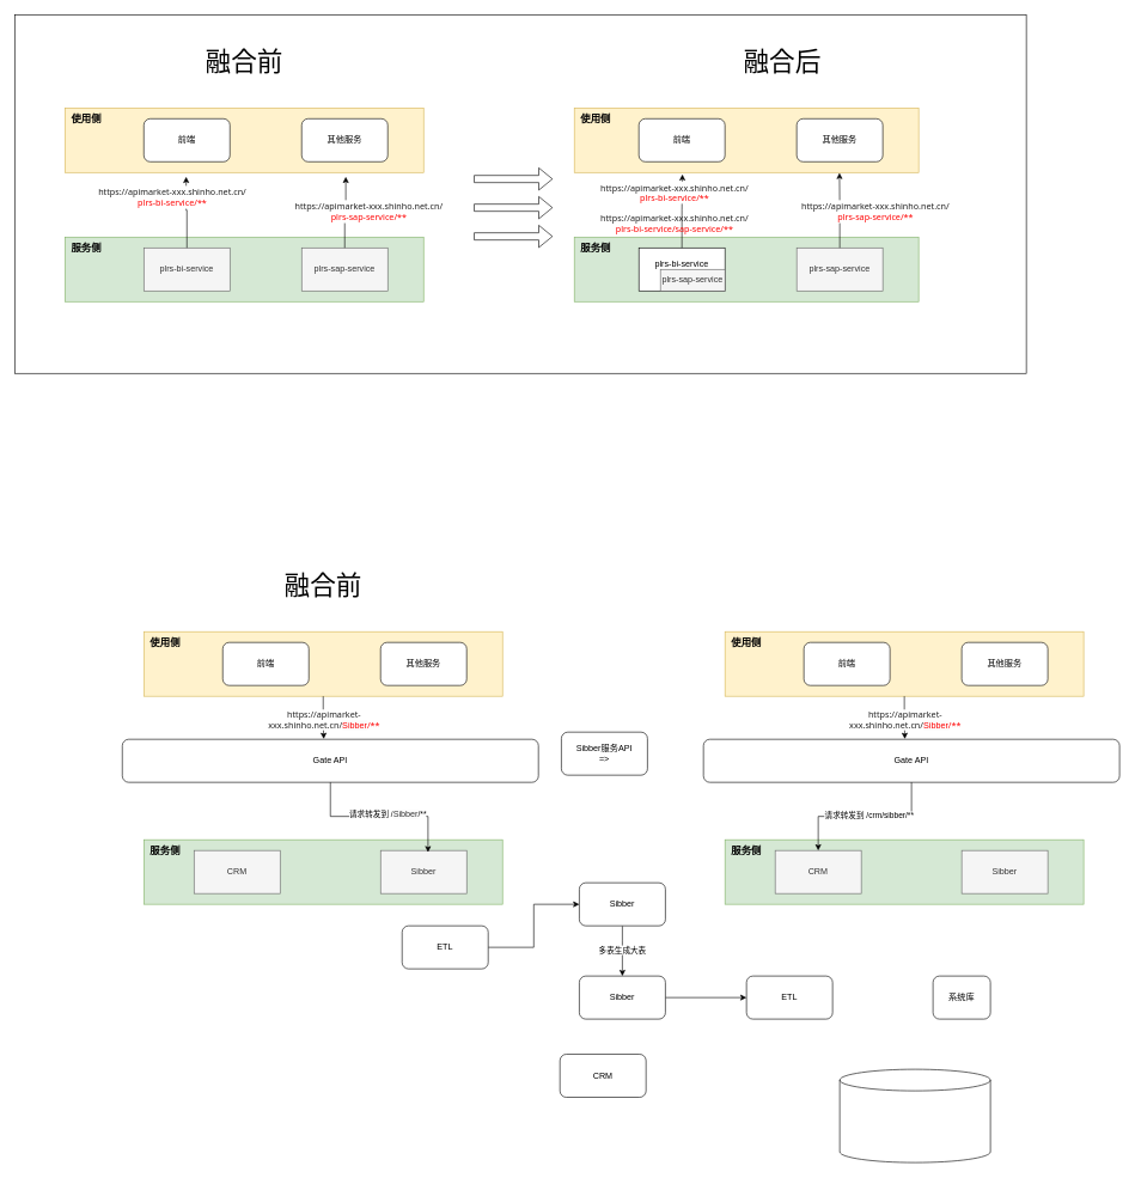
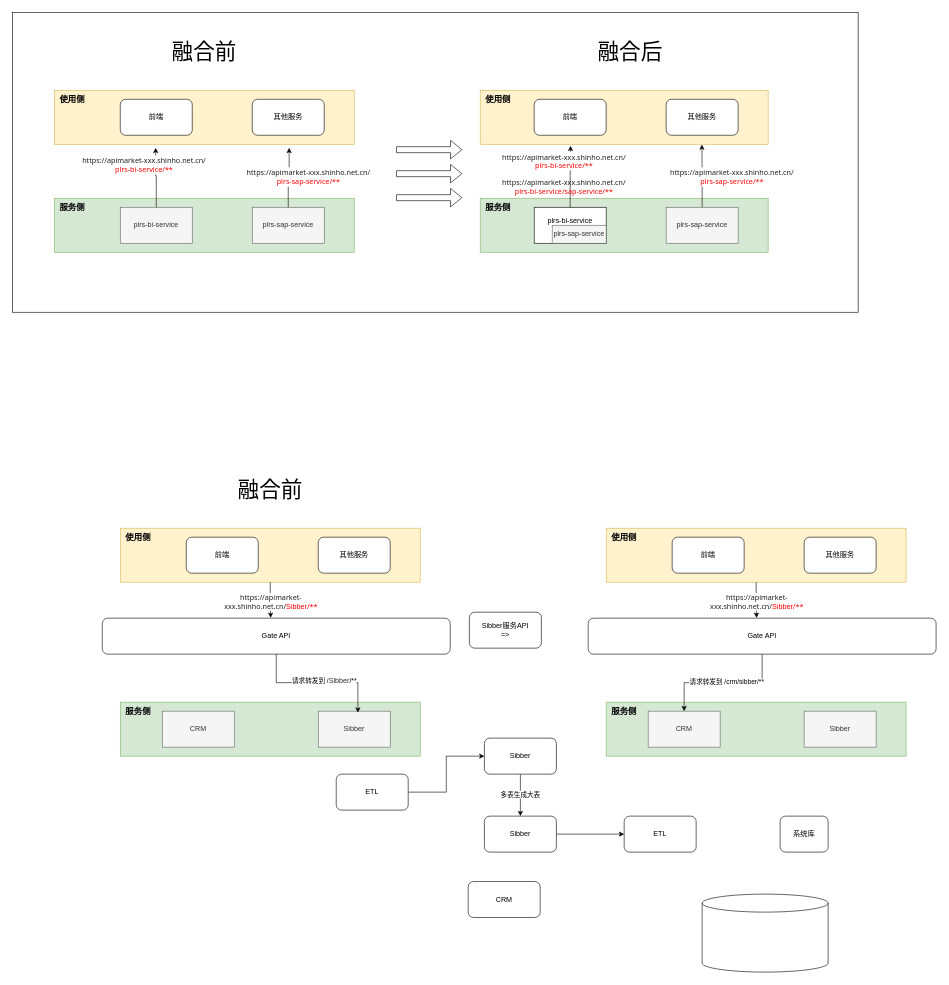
  <mxCell id="0" />
  <mxCell id="1" parent="0" />
  <mxCell id="2" value="Gate API" style="rounded=1;whiteSpace=wrap;html=1;" vertex="1" parent="1"><mxGeometry x="170" y="1030" width="580" height="60" as="geometry" /></mxCell>
  <mxCell id="3" value="" style="rounded=0;whiteSpace=wrap;html=1;" parent="1" vertex="1"><mxGeometry x="20" y="20" width="1410" height="500" as="geometry" /></mxCell>
  <mxCell id="4" value="" style="rounded=0;whiteSpace=wrap;html=1;fillColor=#fff2cc;strokeColor=#d6b656;" parent="1" vertex="1"><mxGeometry x="90" y="150" width="500" height="90" as="geometry" /></mxCell>
  <mxCell id="5" value="前端" style="rounded=1;whiteSpace=wrap;html=1;" parent="1" vertex="1"><mxGeometry x="200" y="165" width="120" height="60" as="geometry" /></mxCell>
  <mxCell id="6" value="其他服务" style="rounded=1;whiteSpace=wrap;html=1;" parent="1" vertex="1"><mxGeometry x="420" y="165" width="120" height="60" as="geometry" /></mxCell>
  <mxCell id="7" value="" style="rounded=0;whiteSpace=wrap;html=1;fillColor=#d5e8d4;strokeColor=#82b366;" parent="1" vertex="1"><mxGeometry x="90" y="330" width="500" height="90" as="geometry" /></mxCell>
  <mxCell id="8" value="plrs-bi-service" style="rounded=0;whiteSpace=wrap;html=1;fillColor=#f5f5f5;fontColor=#333333;strokeColor=#666666;" parent="1" vertex="1"><mxGeometry x="200" y="345" width="120" height="60" as="geometry" /></mxCell>
  <mxCell id="9" value="plrs-sap-service" style="rounded=0;whiteSpace=wrap;html=1;fillColor=#f5f5f5;fontColor=#333333;strokeColor=#666666;" parent="1" vertex="1"><mxGeometry x="420" y="345" width="120" height="60" as="geometry" /></mxCell>
  <mxCell id="10" style="edgeStyle=orthogonalEdgeStyle;rounded=0;orthogonalLoop=1;jettySize=auto;html=1;exitX=0.5;exitY=0;exitDx=0;exitDy=0;entryX=0.338;entryY=1.066;entryDx=0;entryDy=0;entryPerimeter=0;" parent="1" source="8" target="4" edge="1"><mxGeometry relative="1" as="geometry" /></mxCell>
  <mxCell id="11" style="edgeStyle=orthogonalEdgeStyle;rounded=0;orthogonalLoop=1;jettySize=auto;html=1;exitX=0.5;exitY=0;exitDx=0;exitDy=0;entryX=0.783;entryY=1.066;entryDx=0;entryDy=0;entryPerimeter=0;" parent="1" source="9" target="4" edge="1"><mxGeometry relative="1" as="geometry" /></mxCell>
  <mxCell id="12" value="&lt;span style=&quot;font-family: &amp;quot;Segoe UI&amp;quot;, tahoma, sans-serif; text-align: start; background-color: rgb(255, 255, 255);&quot;&gt;&lt;font color=&quot;#1f1f1f&quot;&gt;https://apimarket-xxx.shinho.net.cn/&lt;/font&gt;&lt;br&gt;&lt;font color=&quot;#ff0000&quot;&gt;plrs-bi-service/**&lt;/font&gt;&lt;/span&gt;" style="text;html=1;align=center;verticalAlign=middle;whiteSpace=wrap;rounded=0;" parent="1" vertex="1"><mxGeometry x="90" y="260" width="300" height="30" as="geometry" /></mxCell>
  <mxCell id="13" value="&lt;span style=&quot;font-family: &amp;quot;Segoe UI&amp;quot;, tahoma, sans-serif; text-align: start; background-color: rgb(255, 255, 255);&quot;&gt;&lt;font color=&quot;#1f1f1f&quot;&gt;https://apimarket-xxx.shinho.net.cn/&lt;/font&gt;&lt;br&gt;&lt;font color=&quot;#ff0000&quot;&gt;plrs-sap-service/**&lt;/font&gt;&lt;/span&gt;" style="text;html=1;align=center;verticalAlign=middle;whiteSpace=wrap;rounded=0;" parent="1" vertex="1"><mxGeometry x="364" y="280" width="300" height="30" as="geometry" /></mxCell>
  <mxCell id="14" value="" style="shape=flexArrow;endArrow=classic;html=1;rounded=0;" parent="1" edge="1"><mxGeometry width="50" height="50" relative="1" as="geometry"><mxPoint x="660" y="249" as="sourcePoint" /><mxPoint x="770" y="249" as="targetPoint" /></mxGeometry></mxCell>
  <mxCell id="15" value="" style="shape=flexArrow;endArrow=classic;html=1;rounded=0;" parent="1" edge="1"><mxGeometry width="50" height="50" relative="1" as="geometry"><mxPoint x="660" y="289" as="sourcePoint" /><mxPoint x="770" y="289" as="targetPoint" /></mxGeometry></mxCell>
  <mxCell id="16" value="" style="shape=flexArrow;endArrow=classic;html=1;rounded=0;" parent="1" edge="1"><mxGeometry width="50" height="50" relative="1" as="geometry"><mxPoint x="660" y="329" as="sourcePoint" /><mxPoint x="770" y="329" as="targetPoint" /></mxGeometry></mxCell>
  <mxCell id="17" value="" style="rounded=0;whiteSpace=wrap;html=1;fillColor=#fff2cc;strokeColor=#d6b656;" parent="1" vertex="1"><mxGeometry x="800" y="150" width="480" height="90" as="geometry" /></mxCell>
  <mxCell id="18" value="前端" style="rounded=1;whiteSpace=wrap;html=1;" parent="1" vertex="1"><mxGeometry x="890" y="165" width="120" height="60" as="geometry" /></mxCell>
  <mxCell id="19" value="其他服务" style="rounded=1;whiteSpace=wrap;html=1;" parent="1" vertex="1"><mxGeometry x="1110" y="165" width="120" height="60" as="geometry" /></mxCell>
  <mxCell id="20" value="" style="rounded=0;whiteSpace=wrap;html=1;fillColor=#d5e8d4;strokeColor=#82b366;" parent="1" vertex="1"><mxGeometry x="800" y="330" width="480" height="90" as="geometry" /></mxCell>
  <mxCell id="21" value="plrs-bi-service&lt;br&gt;&lt;div&gt;&lt;br/&gt;&lt;/div&gt;" style="rounded=0;whiteSpace=wrap;html=1;" parent="1" vertex="1"><mxGeometry x="890" y="345" width="120" height="60" as="geometry" /></mxCell>
  <mxCell id="22" value="plrs-sap-service" style="rounded=0;whiteSpace=wrap;html=1;fillColor=#f5f5f5;fontColor=#333333;strokeColor=#666666;" parent="1" vertex="1"><mxGeometry x="1110" y="345" width="120" height="60" as="geometry" /></mxCell>
  <mxCell id="23" style="edgeStyle=orthogonalEdgeStyle;rounded=0;orthogonalLoop=1;jettySize=auto;html=1;exitX=0.5;exitY=0;exitDx=0;exitDy=0;entryX=0.314;entryY=1.028;entryDx=0;entryDy=0;entryPerimeter=0;" parent="1" source="21" target="17" edge="1"><mxGeometry relative="1" as="geometry" /></mxCell>
  <mxCell id="24" style="edgeStyle=orthogonalEdgeStyle;rounded=0;orthogonalLoop=1;jettySize=auto;html=1;exitX=0.5;exitY=0;exitDx=0;exitDy=0;entryX=0.77;entryY=1.005;entryDx=0;entryDy=0;entryPerimeter=0;" parent="1" source="22" target="17" edge="1"><mxGeometry relative="1" as="geometry" /></mxCell>
  <mxCell id="25" value="&lt;span style=&quot;font-family: &amp;quot;Segoe UI&amp;quot;, tahoma, sans-serif; text-align: start; background-color: rgb(255, 255, 255);&quot;&gt;&lt;font color=&quot;#1f1f1f&quot;&gt;https://apimarket-xxx.shinho.net.cn/&lt;/font&gt;&lt;br&gt;&lt;font color=&quot;#ff0000&quot;&gt;plrs-bi-service/**&lt;br&gt;&lt;br&gt;&lt;/font&gt;&lt;/span&gt;&lt;font style=&quot;font-family: &amp;quot;Segoe UI&amp;quot;, tahoma, sans-serif; text-align: start;&quot; color=&quot;#1f1f1f&quot;&gt;https://apimarket-xxx.shinho.net.cn/&lt;/font&gt;&lt;br style=&quot;font-family: &amp;quot;Segoe UI&amp;quot;, tahoma, sans-serif; text-align: start;&quot;&gt;&lt;font style=&quot;font-family: &amp;quot;Segoe UI&amp;quot;, tahoma, sans-serif; text-align: start;&quot; color=&quot;#ff0000&quot;&gt;plrs-bi-service/sap-service/**&lt;/font&gt;&lt;span style=&quot;font-family: &amp;quot;Segoe UI&amp;quot;, tahoma, sans-serif; text-align: start; background-color: rgb(255, 255, 255);&quot;&gt;&lt;font color=&quot;#ff0000&quot;&gt;&lt;br&gt;&lt;/font&gt;&lt;/span&gt;" style="text;html=1;align=center;verticalAlign=middle;whiteSpace=wrap;rounded=0;" parent="1" vertex="1"><mxGeometry x="790" y="260" width="300" height="60" as="geometry" /></mxCell>
  <mxCell id="26" value="plrs-sap-service" style="rounded=0;whiteSpace=wrap;html=1;fillColor=#f5f5f5;fontColor=#333333;strokeColor=#666666;" parent="1" vertex="1"><mxGeometry x="920" y="375" width="90" height="30" as="geometry" /></mxCell>
  <mxCell id="27" value="&lt;span style=&quot;font-family: &amp;quot;Segoe UI&amp;quot;, tahoma, sans-serif; text-align: start; background-color: rgb(255, 255, 255);&quot;&gt;&lt;font color=&quot;#1f1f1f&quot;&gt;https://apimarket-xxx.shinho.net.cn/&lt;/font&gt;&lt;br&gt;&lt;font color=&quot;#ff0000&quot;&gt;plrs-sap-service/**&lt;/font&gt;&lt;/span&gt;" style="text;html=1;align=center;verticalAlign=middle;whiteSpace=wrap;rounded=0;" parent="1" vertex="1"><mxGeometry x="1070" y="280" width="300" height="30" as="geometry" /></mxCell>
  <mxCell id="28" value="&lt;font style=&quot;font-size: 14px;&quot;&gt;&lt;b&gt;使用侧&lt;/b&gt;&lt;/font&gt;" style="text;html=1;align=center;verticalAlign=middle;whiteSpace=wrap;rounded=0;" parent="1" vertex="1"><mxGeometry x="90" y="150" width="60" height="30" as="geometry" /></mxCell>
  <mxCell id="29" value="&lt;font style=&quot;font-size: 14px;&quot;&gt;&lt;b&gt;服务侧&lt;/b&gt;&lt;/font&gt;" style="text;html=1;align=center;verticalAlign=middle;whiteSpace=wrap;rounded=0;" parent="1" vertex="1"><mxGeometry x="90" y="330" width="60" height="30" as="geometry" /></mxCell>
  <mxCell id="30" value="&lt;font style=&quot;font-size: 14px;&quot;&gt;&lt;b&gt;使用侧&lt;/b&gt;&lt;/font&gt;" style="text;html=1;align=center;verticalAlign=middle;whiteSpace=wrap;rounded=0;" parent="1" vertex="1"><mxGeometry x="800" y="150" width="60" height="30" as="geometry" /></mxCell>
  <mxCell id="31" value="&lt;font style=&quot;font-size: 14px;&quot;&gt;&lt;b&gt;服务侧&lt;/b&gt;&lt;/font&gt;" style="text;html=1;align=center;verticalAlign=middle;whiteSpace=wrap;rounded=0;" parent="1" vertex="1"><mxGeometry x="800" y="330" width="60" height="30" as="geometry" /></mxCell>
  <mxCell id="32" value="&lt;font style=&quot;font-size: 36px;&quot;&gt;融合前&lt;/font&gt;" style="text;html=1;align=center;verticalAlign=middle;whiteSpace=wrap;rounded=0;" parent="1" vertex="1"><mxGeometry x="230" y="70" width="220" height="30" as="geometry" /></mxCell>
- <mxCell id="33" value="&lt;font style=&quot;font-size: 36px;&quot;&gt;融合后&lt;/font&gt;" style="text;html=1;align=center;verticalAlign=middle;whiteSpace=wrap;rounded=0;" parent="1" vertex="1"><mxGeometry x="980" y="70" width="220" height="30" as="geometry" /></mxCell>
+ <mxCell id="33" value="&lt;font style=&quot;font-size: 36px;&quot;&gt;融合后&lt;/font&gt;" style="text;html=1;align=center;verticalAlign=middle;whiteSpace=wrap;rounded=0;" parent="1" vertex="1"><mxGeometry x="940" y="70" width="220" height="30" as="geometry" /></mxCell>
  <mxCell id="34" value="" style="rounded=0;whiteSpace=wrap;html=1;fillColor=#fff2cc;strokeColor=#d6b656;" vertex="1" parent="1"><mxGeometry x="200" y="880" width="500" height="90" as="geometry" /></mxCell>
  <mxCell id="35" value="前端" style="rounded=1;whiteSpace=wrap;html=1;" vertex="1" parent="1"><mxGeometry x="310" y="895" width="120" height="60" as="geometry" /></mxCell>
  <mxCell id="36" value="其他服务" style="rounded=1;whiteSpace=wrap;html=1;" vertex="1" parent="1"><mxGeometry x="530" y="895" width="120" height="60" as="geometry" /></mxCell>
  <mxCell id="37" value="" style="rounded=0;whiteSpace=wrap;html=1;fillColor=#d5e8d4;strokeColor=#82b366;" vertex="1" parent="1"><mxGeometry x="200" y="1170" width="500" height="90" as="geometry" /></mxCell>
  <mxCell id="38" value="CRM" style="rounded=0;whiteSpace=wrap;html=1;fillColor=#f5f5f5;fontColor=#333333;strokeColor=#666666;" vertex="1" parent="1"><mxGeometry x="270" y="1185" width="120" height="60" as="geometry" /></mxCell>
  <mxCell id="39" value="Sibber" style="rounded=0;whiteSpace=wrap;html=1;fillColor=#f5f5f5;fontColor=#333333;strokeColor=#666666;" vertex="1" parent="1"><mxGeometry x="530" y="1185" width="120" height="60" as="geometry" /></mxCell>
  <mxCell id="40" value="&lt;font style=&quot;font-size: 14px;&quot;&gt;&lt;b&gt;使用侧&lt;/b&gt;&lt;/font&gt;" style="text;html=1;align=center;verticalAlign=middle;whiteSpace=wrap;rounded=0;" vertex="1" parent="1"><mxGeometry x="200" y="880" width="60" height="30" as="geometry" /></mxCell>
  <mxCell id="41" value="&lt;font style=&quot;font-size: 14px;&quot;&gt;&lt;b&gt;服务侧&lt;/b&gt;&lt;/font&gt;" style="text;html=1;align=center;verticalAlign=middle;whiteSpace=wrap;rounded=0;" vertex="1" parent="1"><mxGeometry x="200" y="1170" width="60" height="30" as="geometry" /></mxCell>
  <mxCell id="42" value="&lt;font style=&quot;font-size: 36px;&quot;&gt;融合前&lt;/font&gt;" style="text;html=1;align=center;verticalAlign=middle;whiteSpace=wrap;rounded=0;" vertex="1" parent="1"><mxGeometry x="340" y="800" width="220" height="30" as="geometry" /></mxCell>
  <mxCell id="43" style="edgeStyle=orthogonalEdgeStyle;rounded=0;orthogonalLoop=1;jettySize=auto;html=1;exitX=0.5;exitY=1;exitDx=0;exitDy=0;entryX=0.484;entryY=-0.008;entryDx=0;entryDy=0;entryPerimeter=0;" edge="1" parent="1" source="34" target="2"><mxGeometry relative="1" as="geometry" /></mxCell>
  <mxCell id="44" value="&lt;font style=&quot;text-wrap: wrap; font-family: &amp;quot;Segoe UI&amp;quot;, tahoma, sans-serif; font-size: 12px; text-align: start;&quot; color=&quot;#1f1f1f&quot;&gt;https://apimarket-xxx.shinho.net.cn/&lt;/font&gt;&lt;span style=&quot;font-size: 12px; text-wrap: wrap; background-color: rgb(251, 251, 251);&quot;&gt;&lt;font color=&quot;#ff0000&quot;&gt;Sibber&lt;/font&gt;&lt;/span&gt;&lt;font style=&quot;text-wrap: wrap; font-family: &amp;quot;Segoe UI&amp;quot;, tahoma, sans-serif; font-size: 12px; text-align: start;&quot; color=&quot;#ff0000&quot;&gt;/**&lt;/font&gt;" style="edgeLabel;html=1;align=center;verticalAlign=middle;resizable=0;points=[];" vertex="1" connectable="0" parent="43"><mxGeometry x="0.093" relative="1" as="geometry"><mxPoint as="offset" /></mxGeometry></mxCell>
  <mxCell id="45" style="edgeStyle=orthogonalEdgeStyle;rounded=0;orthogonalLoop=1;jettySize=auto;html=1;exitX=0.5;exitY=1;exitDx=0;exitDy=0;entryX=0.551;entryY=0.04;entryDx=0;entryDy=0;entryPerimeter=0;" edge="1" parent="1" source="2" target="39"><mxGeometry relative="1" as="geometry" /></mxCell>
  <mxCell id="46" value="请求转发到 /&lt;span style=&quot;color: rgb(51, 51, 51); font-size: 12px; text-wrap: wrap; background-color: rgb(251, 251, 251);&quot;&gt;Sibber&lt;/span&gt;/**" style="edgeLabel;html=1;align=center;verticalAlign=middle;resizable=0;points=[];" vertex="1" connectable="0" parent="45"><mxGeometry x="-0.364" y="3" relative="1" as="geometry"><mxPoint x="53" as="offset" /></mxGeometry></mxCell>
  <mxCell id="47" value="Gate API" style="rounded=1;whiteSpace=wrap;html=1;" vertex="1" parent="1"><mxGeometry x="980" y="1030" width="580" height="60" as="geometry" /></mxCell>
  <mxCell id="48" value="" style="rounded=0;whiteSpace=wrap;html=1;fillColor=#fff2cc;strokeColor=#d6b656;" vertex="1" parent="1"><mxGeometry x="1010" y="880" width="500" height="90" as="geometry" /></mxCell>
  <mxCell id="49" value="前端" style="rounded=1;whiteSpace=wrap;html=1;" vertex="1" parent="1"><mxGeometry x="1120" y="895" width="120" height="60" as="geometry" /></mxCell>
  <mxCell id="50" value="其他服务" style="rounded=1;whiteSpace=wrap;html=1;" vertex="1" parent="1"><mxGeometry x="1340" y="895" width="120" height="60" as="geometry" /></mxCell>
  <mxCell id="51" value="" style="rounded=0;whiteSpace=wrap;html=1;fillColor=#d5e8d4;strokeColor=#82b366;" vertex="1" parent="1"><mxGeometry x="1010" y="1170" width="500" height="90" as="geometry" /></mxCell>
  <mxCell id="52" value="CRM" style="rounded=0;whiteSpace=wrap;html=1;fillColor=#f5f5f5;fontColor=#333333;strokeColor=#666666;" vertex="1" parent="1"><mxGeometry x="1080" y="1185" width="120" height="60" as="geometry" /></mxCell>
  <mxCell id="53" value="Sibber" style="rounded=0;whiteSpace=wrap;html=1;fillColor=#f5f5f5;fontColor=#333333;strokeColor=#666666;" vertex="1" parent="1"><mxGeometry x="1340" y="1185" width="120" height="60" as="geometry" /></mxCell>
  <mxCell id="54" value="&lt;font style=&quot;font-size: 14px;&quot;&gt;&lt;b&gt;使用侧&lt;/b&gt;&lt;/font&gt;" style="text;html=1;align=center;verticalAlign=middle;whiteSpace=wrap;rounded=0;" vertex="1" parent="1"><mxGeometry x="1010" y="880" width="60" height="30" as="geometry" /></mxCell>
  <mxCell id="55" value="&lt;font style=&quot;font-size: 14px;&quot;&gt;&lt;b&gt;服务侧&lt;/b&gt;&lt;/font&gt;" style="text;html=1;align=center;verticalAlign=middle;whiteSpace=wrap;rounded=0;" vertex="1" parent="1"><mxGeometry x="1010" y="1170" width="60" height="30" as="geometry" /></mxCell>
  <mxCell id="56" style="edgeStyle=orthogonalEdgeStyle;rounded=0;orthogonalLoop=1;jettySize=auto;html=1;exitX=0.5;exitY=1;exitDx=0;exitDy=0;entryX=0.484;entryY=-0.008;entryDx=0;entryDy=0;entryPerimeter=0;" edge="1" parent="1" source="48" target="47"><mxGeometry relative="1" as="geometry" /></mxCell>
  <mxCell id="57" value="&lt;font style=&quot;text-wrap: wrap; font-family: &amp;quot;Segoe UI&amp;quot;, tahoma, sans-serif; font-size: 12px; text-align: start;&quot; color=&quot;#1f1f1f&quot;&gt;https://apimarket-xxx.shinho.net.cn/&lt;/font&gt;&lt;span style=&quot;font-size: 12px; text-wrap: wrap; background-color: rgb(251, 251, 251);&quot;&gt;&lt;font color=&quot;#ff0000&quot;&gt;Sibber&lt;/font&gt;&lt;/span&gt;&lt;font style=&quot;text-wrap: wrap; font-family: &amp;quot;Segoe UI&amp;quot;, tahoma, sans-serif; font-size: 12px; text-align: start;&quot; color=&quot;#ff0000&quot;&gt;/**&lt;/font&gt;" style="edgeLabel;html=1;align=center;verticalAlign=middle;resizable=0;points=[];" vertex="1" connectable="0" parent="56"><mxGeometry x="0.093" relative="1" as="geometry"><mxPoint as="offset" /></mxGeometry></mxCell>
  <mxCell id="58" style="edgeStyle=orthogonalEdgeStyle;rounded=0;orthogonalLoop=1;jettySize=auto;html=1;exitX=0.5;exitY=1;exitDx=0;exitDy=0;entryX=0.5;entryY=0;entryDx=0;entryDy=0;" edge="1" parent="1" source="47" target="52"><mxGeometry relative="1" as="geometry" /></mxCell>
  <mxCell id="59" value="请求转发到 /crm/sibber/**" style="edgeLabel;html=1;align=center;verticalAlign=middle;resizable=0;points=[];" vertex="1" connectable="0" parent="58"><mxGeometry x="0.05" y="-1" relative="1" as="geometry"><mxPoint x="11" as="offset" /></mxGeometry></mxCell>
  <mxCell id="60" style="edgeStyle=orthogonalEdgeStyle;rounded=0;orthogonalLoop=1;jettySize=auto;html=1;exitX=1;exitY=0.5;exitDx=0;exitDy=0;entryX=0;entryY=0.5;entryDx=0;entryDy=0;" edge="1" parent="1" source="61" target="62"><mxGeometry relative="1" as="geometry" /></mxCell>
  <mxCell id="61" value="Sibber" style="rounded=1;whiteSpace=wrap;html=1;" vertex="1" parent="1"><mxGeometry x="807" y="1360" width="120" height="60" as="geometry" /></mxCell>
  <mxCell id="62" value="ETL" style="rounded=1;whiteSpace=wrap;html=1;" vertex="1" parent="1"><mxGeometry x="1040" y="1360" width="120" height="60" as="geometry" /></mxCell>
  <mxCell id="63" value="系统库" style="rounded=1;whiteSpace=wrap;html=1;" vertex="1" parent="1"><mxGeometry x="1300" y="1360" width="80" height="60" as="geometry" /></mxCell>
  <mxCell id="64" value="CRM" style="rounded=1;whiteSpace=wrap;html=1;" vertex="1" parent="1"><mxGeometry x="780" y="1469" width="120" height="60" as="geometry" /></mxCell>
  <mxCell id="65" style="edgeStyle=orthogonalEdgeStyle;rounded=0;orthogonalLoop=1;jettySize=auto;html=1;exitX=0.5;exitY=1;exitDx=0;exitDy=0;entryX=0.5;entryY=0;entryDx=0;entryDy=0;" edge="1" parent="1" source="67" target="61"><mxGeometry relative="1" as="geometry"><Array as="points"><mxPoint x="867" y="1310" /><mxPoint x="867" y="1310" /></Array></mxGeometry></mxCell>
  <mxCell id="66" value="多表生成大表" style="edgeLabel;html=1;align=center;verticalAlign=middle;resizable=0;points=[];" vertex="1" connectable="0" parent="65"><mxGeometry x="-0.065" y="-1" relative="1" as="geometry"><mxPoint as="offset" /></mxGeometry></mxCell>
  <mxCell id="67" value="Sibber" style="rounded=1;whiteSpace=wrap;html=1;" vertex="1" parent="1"><mxGeometry x="807" y="1230" width="120" height="60" as="geometry" /></mxCell>
  <mxCell id="68" value="" style="shape=cylinder3;whiteSpace=wrap;html=1;boundedLbl=1;backgroundOutline=1;size=15;" vertex="1" parent="1"><mxGeometry x="1170" y="1490" width="210" height="130" as="geometry" /></mxCell>
  <mxCell id="69" style="edgeStyle=orthogonalEdgeStyle;rounded=0;orthogonalLoop=1;jettySize=auto;html=1;exitX=1;exitY=0.5;exitDx=0;exitDy=0;entryX=0;entryY=0.5;entryDx=0;entryDy=0;" edge="1" parent="1" source="70" target="67"><mxGeometry relative="1" as="geometry" /></mxCell>
  <mxCell id="70" value="ETL" style="rounded=1;whiteSpace=wrap;html=1;" vertex="1" parent="1"><mxGeometry x="560" y="1290" width="120" height="60" as="geometry" /></mxCell>
  <mxCell id="71" value="Sibber服务API&lt;br&gt;=&amp;gt;" style="rounded=1;whiteSpace=wrap;html=1;" vertex="1" parent="1"><mxGeometry x="782" y="1020" width="120" height="60" as="geometry" /></mxCell>
